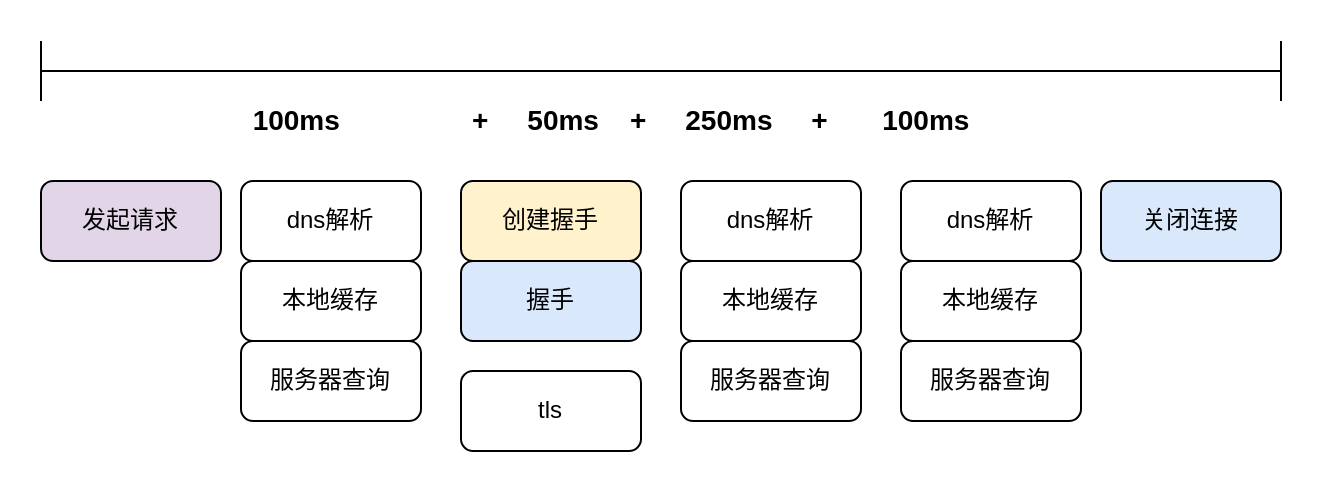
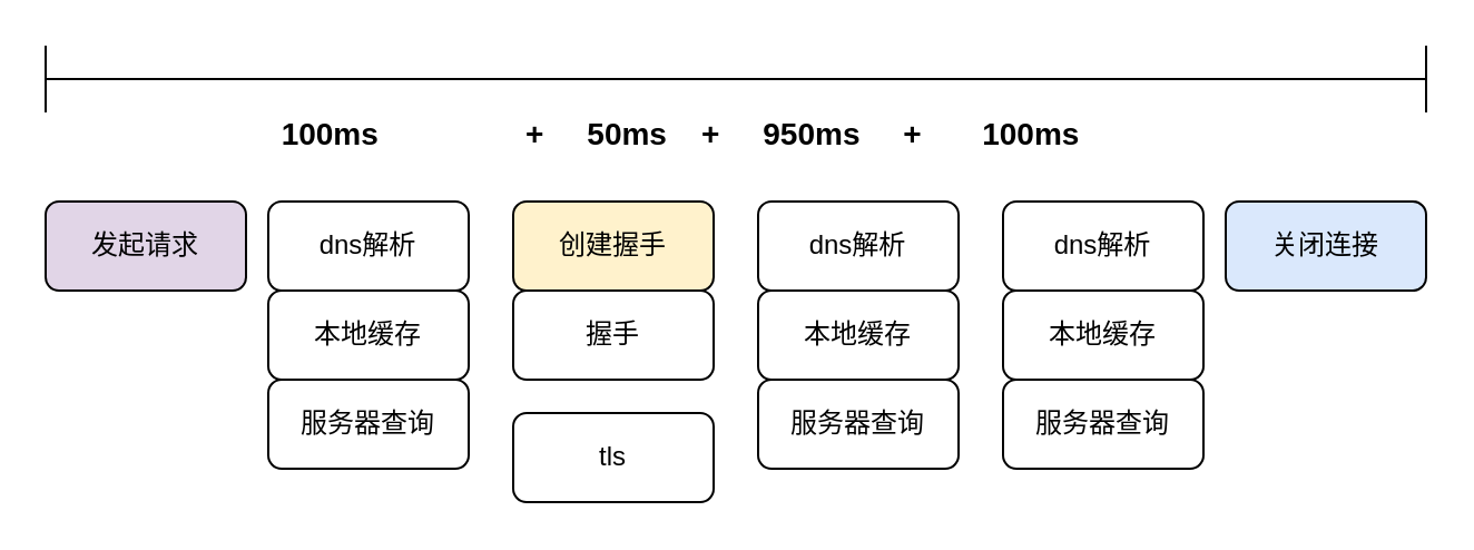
  <mxCell id="0" />
  <mxCell id="1" parent="0" />
  <mxCell id="2" value="" style="shape=crossbar;whiteSpace=wrap;html=1;rounded=1;" vertex="1" parent="1"><mxGeometry x="20" y="20" width="620" height="30" as="geometry" /></mxCell>
  <mxCell id="3" value="发起请求" style="rounded=1;whiteSpace=wrap;html=1;fillColor=#e1d5e7;" vertex="1" parent="1"><mxGeometry x="20" y="90" width="90" height="40" as="geometry" /></mxCell>
  <mxCell id="4" value="dns解析" style="rounded=1;whiteSpace=wrap;html=1;" vertex="1" parent="1"><mxGeometry x="120" y="90" width="90" height="40" as="geometry" /></mxCell>
  <mxCell id="5" value="服务器查询" style="rounded=1;whiteSpace=wrap;html=1;" vertex="1" parent="1"><mxGeometry x="120" y="170" width="90" height="40" as="geometry" /></mxCell>
  <mxCell id="6" value="本地缓存" style="rounded=1;whiteSpace=wrap;html=1;" vertex="1" parent="1"><mxGeometry x="120" y="130" width="90" height="40" as="geometry" /></mxCell>
  <mxCell id="7" value="创建握手" style="rounded=1;whiteSpace=wrap;html=1;fillColor=#fff2cc;" vertex="1" parent="1"><mxGeometry x="230" y="90" width="90" height="40" as="geometry" /></mxCell>
- <mxCell id="8" value="握手" style="rounded=1;whiteSpace=wrap;html=1;fillColor=#dae8fc;" vertex="1" parent="1"><mxGeometry x="230" y="130" width="90" height="40" as="geometry" /></mxCell>
+ <mxCell id="8" value="握手" style="rounded=1;whiteSpace=wrap;html=1;" vertex="1" parent="1"><mxGeometry x="230" y="130" width="90" height="40" as="geometry" /></mxCell>
  <mxCell id="9" value="tls" style="rounded=1;whiteSpace=wrap;html=1;" vertex="1" parent="1"><mxGeometry x="230" y="185" width="90" height="40" as="geometry" /></mxCell>
  <mxCell id="10" value="dns解析" style="rounded=1;whiteSpace=wrap;html=1;" vertex="1" parent="1"><mxGeometry x="340" y="90" width="90" height="40" as="geometry" /></mxCell>
  <mxCell id="11" value="服务器查询" style="rounded=1;whiteSpace=wrap;html=1;" vertex="1" parent="1"><mxGeometry x="340" y="170" width="90" height="40" as="geometry" /></mxCell>
  <mxCell id="12" value="本地缓存" style="rounded=1;whiteSpace=wrap;html=1;" vertex="1" parent="1"><mxGeometry x="340" y="130" width="90" height="40" as="geometry" /></mxCell>
  <mxCell id="13" value="dns解析" style="rounded=1;whiteSpace=wrap;html=1;" vertex="1" parent="1"><mxGeometry x="450" y="90" width="90" height="40" as="geometry" /></mxCell>
  <mxCell id="14" value="服务器查询" style="rounded=1;whiteSpace=wrap;html=1;" vertex="1" parent="1"><mxGeometry x="450" y="170" width="90" height="40" as="geometry" /></mxCell>
  <mxCell id="15" value="本地缓存" style="rounded=1;whiteSpace=wrap;html=1;" vertex="1" parent="1"><mxGeometry x="450" y="130" width="90" height="40" as="geometry" /></mxCell>
  <mxCell id="16" value="关闭连接" style="rounded=1;whiteSpace=wrap;html=1;fillColor=#dae8fc;" vertex="1" parent="1"><mxGeometry x="550" y="90" width="90" height="40" as="geometry" /></mxCell>
- <mxCell id="17" value="&lt;font style=&quot;font-size: 14px;&quot;&gt;&lt;b&gt;100ms&amp;nbsp; &amp;nbsp; &amp;nbsp; &amp;nbsp; &amp;nbsp; &amp;nbsp; &amp;nbsp; &amp;nbsp; &amp;nbsp;+&amp;nbsp; &amp;nbsp; &amp;nbsp;50ms&amp;nbsp; &amp;nbsp; +&amp;nbsp; &amp;nbsp; &amp;nbsp;250ms&amp;nbsp; &amp;nbsp; &amp;nbsp;+&amp;nbsp; &amp;nbsp; &amp;nbsp; &amp;nbsp;100ms&lt;/b&gt;&lt;/font&gt;" style="text;html=1;align=center;verticalAlign=middle;resizable=0;points=[];autosize=1;strokeColor=none;fillColor=none;" vertex="1" parent="1"><mxGeometry x="115" y="45" width="380" height="30" as="geometry" /></mxCell>
+ <mxCell id="17" value="&lt;font style=&quot;font-size: 14px;&quot;&gt;&lt;b&gt;100ms&amp;nbsp; &amp;nbsp; &amp;nbsp; &amp;nbsp; &amp;nbsp; &amp;nbsp; &amp;nbsp; &amp;nbsp; &amp;nbsp;+&amp;nbsp; &amp;nbsp; &amp;nbsp;50ms&amp;nbsp; &amp;nbsp; +&amp;nbsp; &amp;nbsp; &amp;nbsp;950ms&amp;nbsp; &amp;nbsp; &amp;nbsp;+&amp;nbsp; &amp;nbsp; &amp;nbsp; &amp;nbsp;100ms&lt;/b&gt;&lt;/font&gt;" style="text;html=1;align=center;verticalAlign=middle;resizable=0;points=[];autosize=1;strokeColor=none;fillColor=none;" vertex="1" parent="1"><mxGeometry x="115" y="45" width="380" height="30" as="geometry" /></mxCell>
